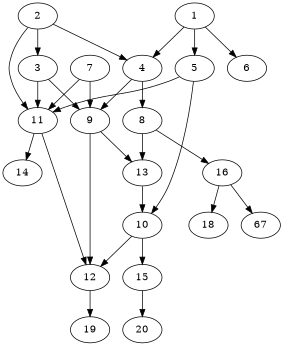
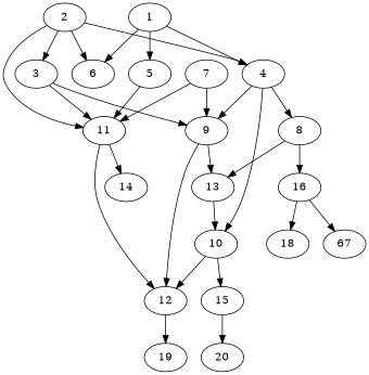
  digraph {
    node [alpha=0.11 result_size=0]
    1 [alpha=0.18 compute_size=25901275949 ram=12992633 result_size=54272 trans_size=362146]
    4 [compute_size=549755813888 ram=48810260 result_size=91136 trans_size=272351]
    5 [alpha=0.14 compute_size=543768568605 ram=28171802 result_size=1024 trans_size=544600]
    6 [alpha=0.04 compute_size=21212470234 ram=26369084 trans_size=701874]
    9 [alpha=0.02 compute_size=8098557842 ram=23497310 result_size=91136 trans_size=514876]
    8 [alpha=0.00 compute_size=28991029248 ram=44888560 result_size=29696 trans_size=774190]
    11 [alpha=0.13 compute_size=1426155059871 ram=46661148 result_size=1024 trans_size=647151]
    10 [alpha=0.07 compute_size=72822689292 ram=37146888 result_size=74752 trans_size=706940]
    13 [alpha=0.04 compute_size=17468804944 ram=27060928 trans_size=18867]
    12 [compute_size=8510449654 ram=14490370 result_size=9216 trans_size=659916]
    16 [alpha=0.14 compute_size=1073741824000 ram=5355988 result_size=1024 trans_size=797302]
    14 [alpha=0.01 compute_size=231928233984 ram=3944057 trans_size=427982]
    15 [alpha=0.08 compute_size=85707596507 ram=35628872 result_size=29696 trans_size=784969]
    2 [alpha=0.02 compute_size=80309757331 ram=23991062 result_size=1024 trans_size=315220]
    3 [alpha=0.09 compute_size=1522094742 ram=16227434 result_size=70656 trans_size=513103]
    7 [alpha=0.10 compute_size=502289397015 ram=11737817 result_size=9216 trans_size=651549]
    19 [alpha=0.13 compute_size=792441321093 ram=42266580 trans_size=380872]
    n18 [alpha=0.07 compute_size=18053565863 label=67 ram=3641976 trans_size=961155]
    18 [alpha=0.10 compute_size=2469146662 ram=21565402 trans_size=572152]
    20 [alpha=0.05 compute_size=390613555072 ram=46278424 trans_size=352651]
    1 -> 4
    1 -> 5
    1 -> 6
    4 -> 9
    4 -> 8
    5 -> 11
-   5 -> 10
+   4 -> 10
    9 -> 13
    9 -> 12
    8 -> 13
    8 -> 16
    11 -> 12
    11 -> 14
    10 -> 12
    10 -> 15
    13 -> 10
    12 -> 19
    16 -> n18
    16 -> 18
    15 -> 20
    2 -> 4
+   2 -> 6
    2 -> 11
    2 -> 3
    3 -> 9
    3 -> 11
    7 -> 9
    7 -> 11
  }
